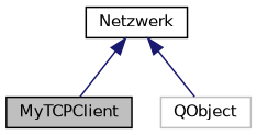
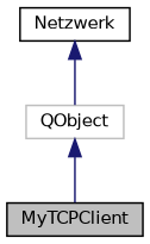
  digraph {
    node [color=black fillcolor=white fontname=Helvetica fontsize=10 shape=record style=filled]
    edge [color=midnightblue dir=back fontname=Helvetica fontsize=10 labelfontname=Helvetica labelfontsize=10 style=solid]
    n1 [fillcolor=grey75 fontcolor=black height=0.2 label=MyTCPClient width=0.4]
    n2 [height=0.2 label=Netzwerk width=0.4]
    n3 [color=grey75 height=0.2 label=QObject width=0.4]
-   n2 -> n1
+   n3 -> n1
    n2 -> n3
  }
